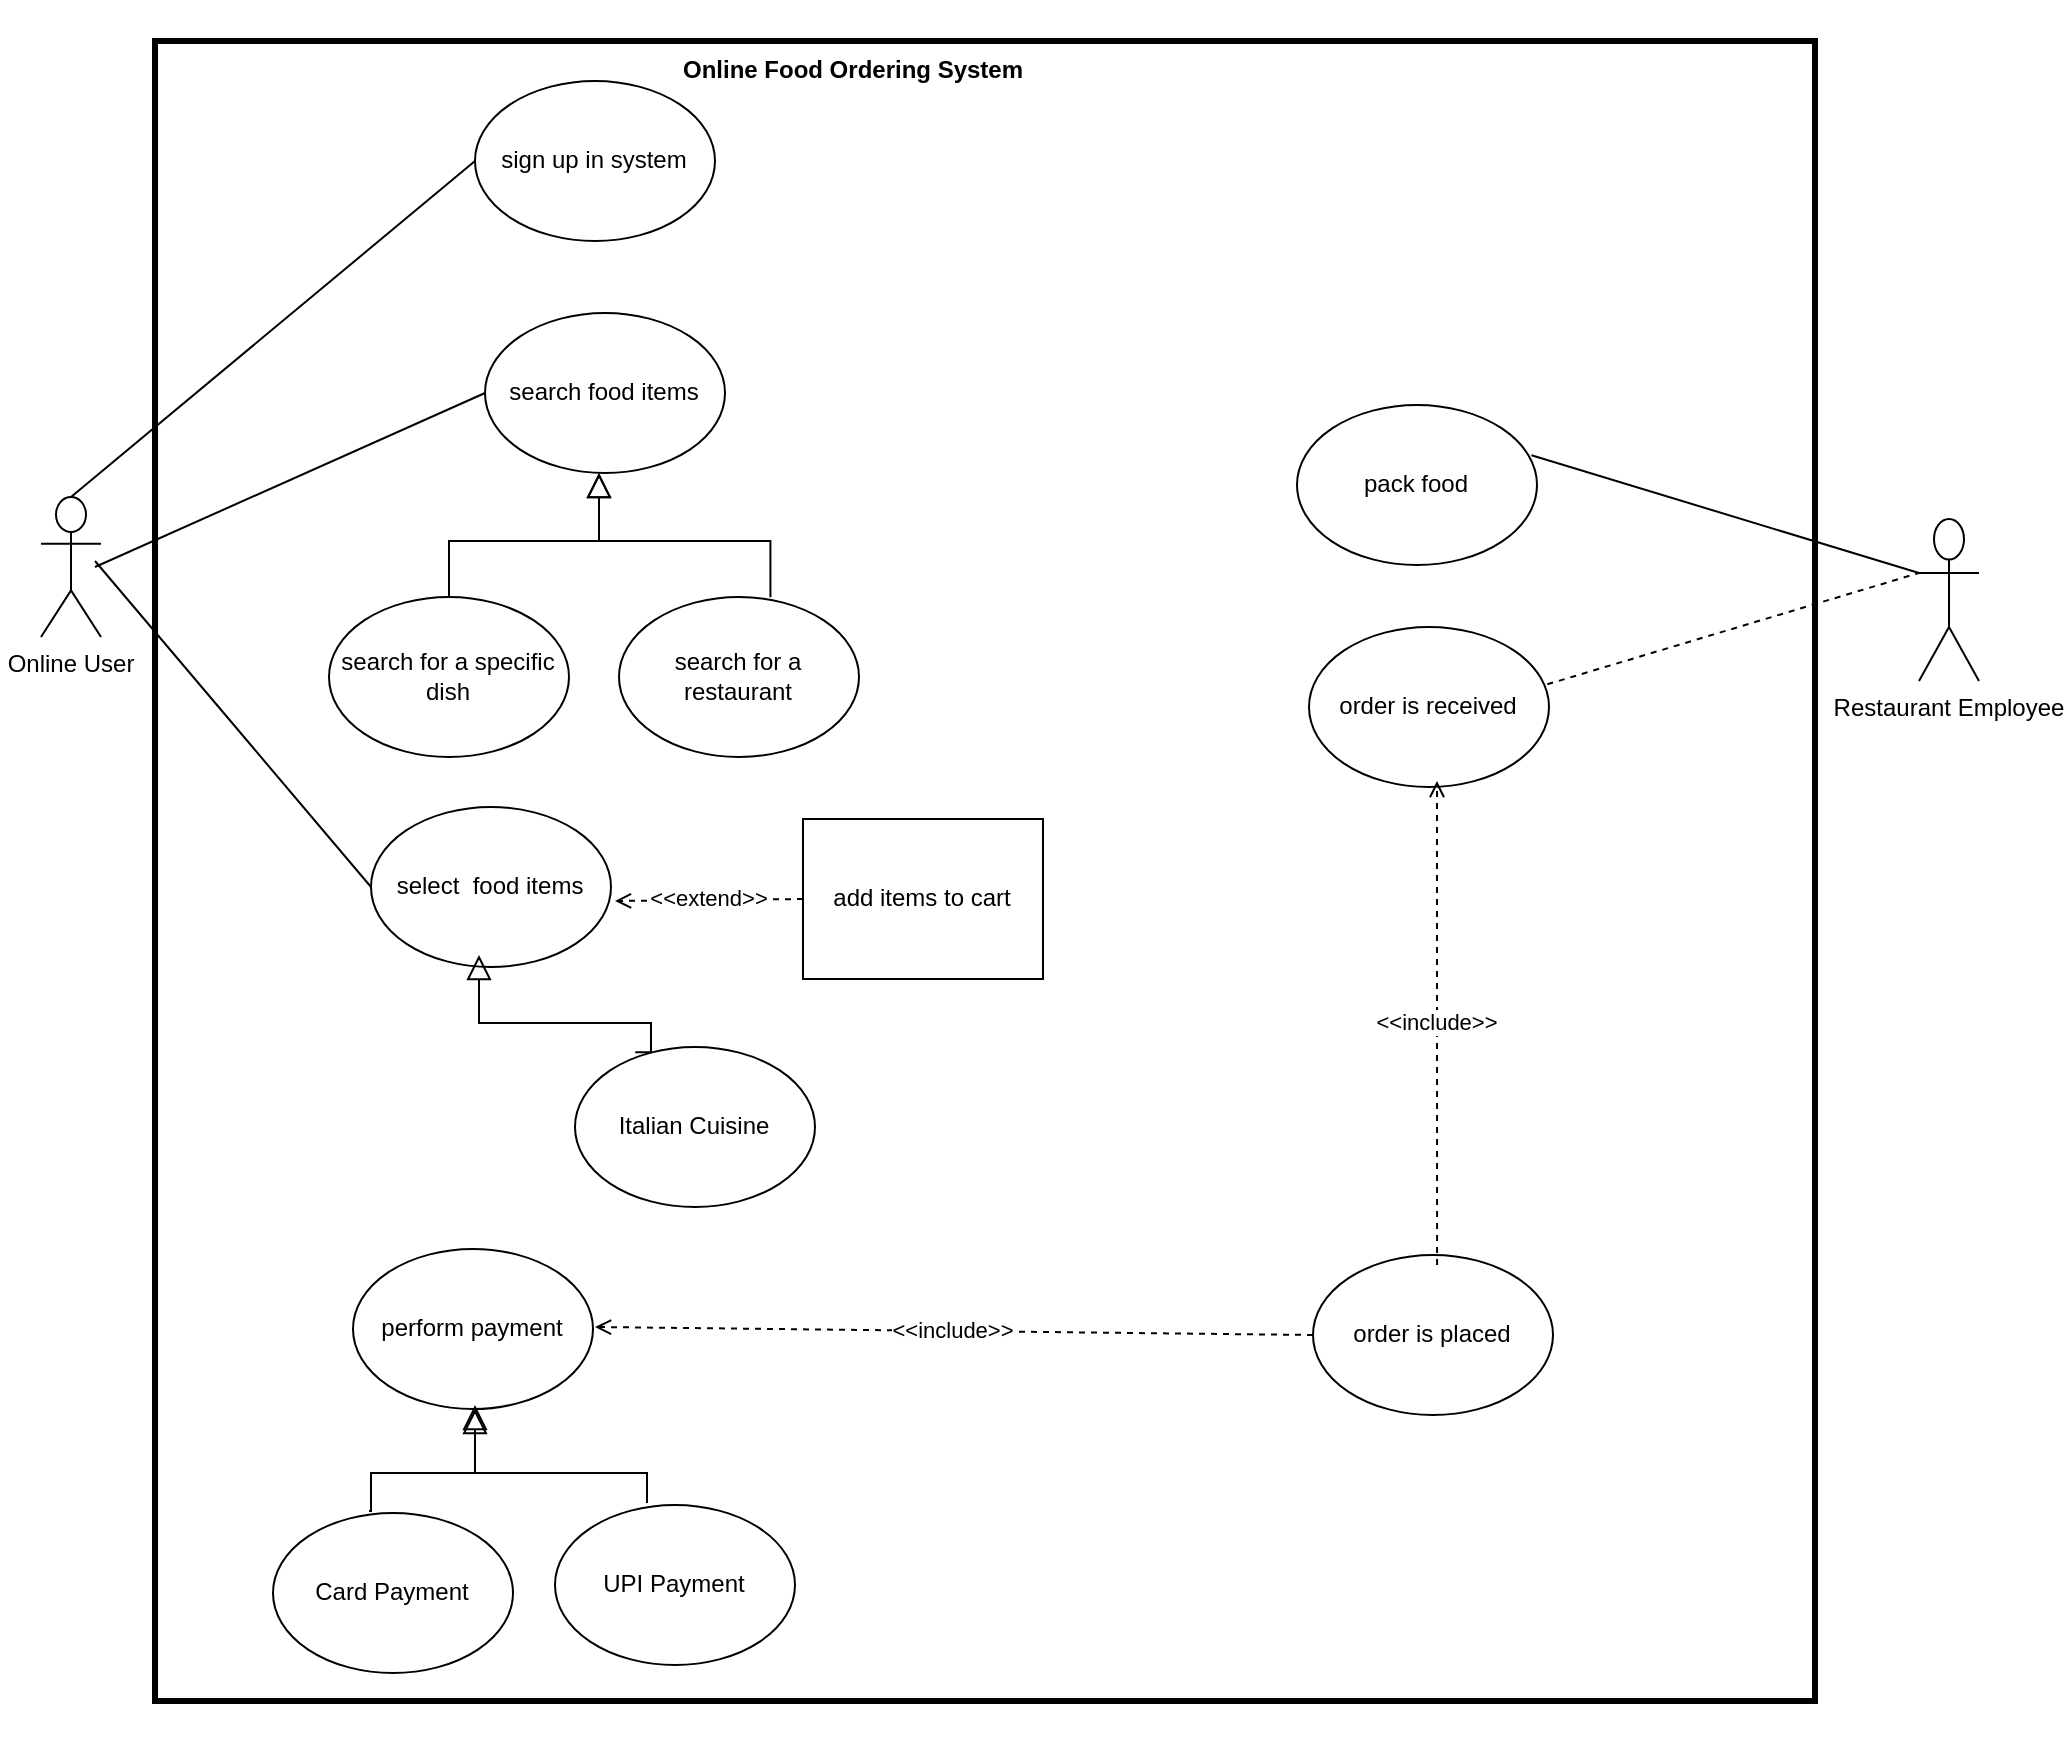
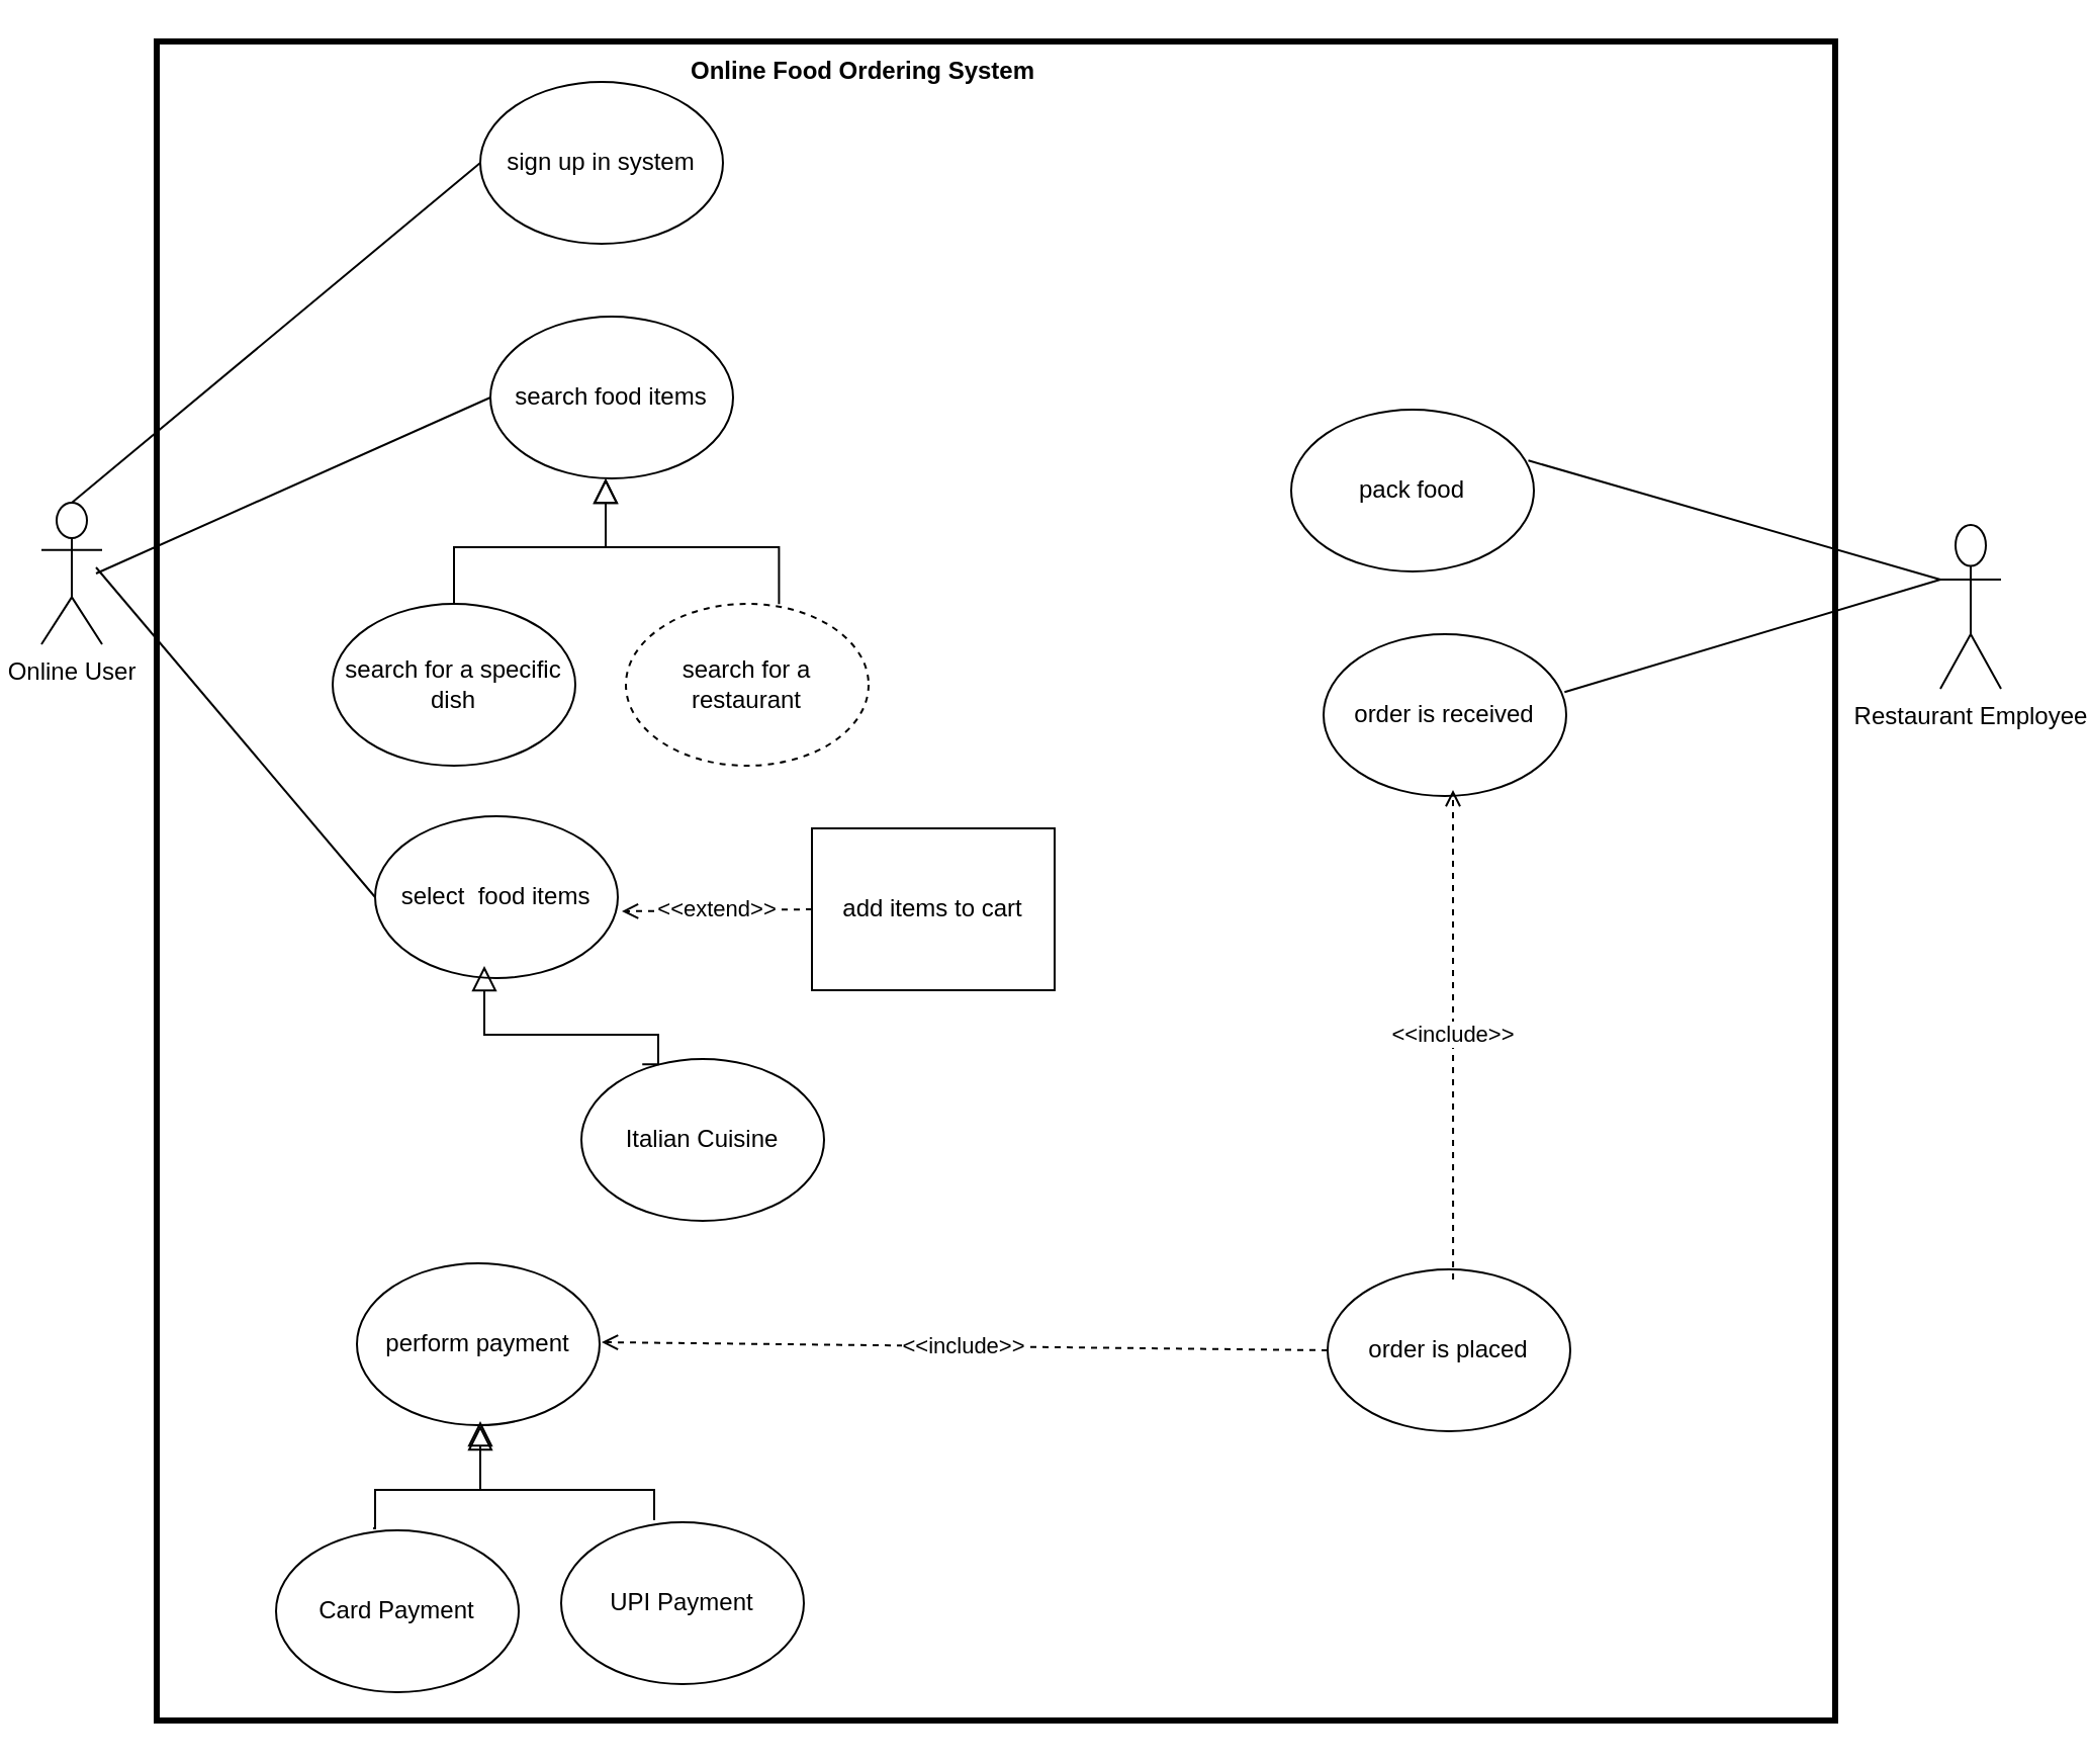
  <mxCell id="0" />
  <mxCell id="1" parent="0" />
  <mxCell id="2" value="Online User" style="shape=umlActor;verticalLabelPosition=bottom;verticalAlign=top;html=1;outlineConnect=0;" parent="1" vertex="1"><mxGeometry x="20" y="248" width="30" height="70" as="geometry" /></mxCell>
  <mxCell id="3" value="sign up in system" style="ellipse;whiteSpace=wrap;html=1;strokeWidth=1;" parent="1" vertex="1"><mxGeometry x="237" y="40" width="120" height="80" as="geometry" /></mxCell>
  <mxCell id="4" value="search food items" style="ellipse;whiteSpace=wrap;html=1;strokeWidth=1;" parent="1" vertex="1"><mxGeometry x="242" y="156" width="120" height="80" as="geometry" /></mxCell>
  <mxCell id="5" value="search for a specific dish" style="ellipse;whiteSpace=wrap;html=1;strokeWidth=1;" parent="1" vertex="1"><mxGeometry x="164" y="298" width="120" height="80" as="geometry" /></mxCell>
- <mxCell id="6" value="search for a restaurant" style="ellipse;whiteSpace=wrap;html=1;strokeWidth=1;" parent="1" vertex="1"><mxGeometry x="309" y="298" width="120" height="80" as="geometry" /></mxCell>
+ <mxCell id="6" value="search for a restaurant" style="ellipse;whiteSpace=wrap;html=1;strokeWidth=1;dashed=1;" parent="1" vertex="1"><mxGeometry x="309" y="298" width="120" height="80" as="geometry" /></mxCell>
  <mxCell id="7" value="select&amp;nbsp; food items" style="ellipse;whiteSpace=wrap;html=1;strokeWidth=1;" parent="1" vertex="1"><mxGeometry x="185" y="403" width="120" height="80" as="geometry" /></mxCell>
  <mxCell id="8" value="perform payment" style="ellipse;whiteSpace=wrap;html=1;strokeWidth=1;" parent="1" vertex="1"><mxGeometry x="176" y="624" width="120" height="80" as="geometry" /></mxCell>
  <mxCell id="9" value="add items to cart" style="whiteSpace=wrap;html=1;strokeWidth=1;rounded=0;" parent="1" vertex="1"><mxGeometry x="401" y="409" width="120" height="80" as="geometry" /></mxCell>
  <mxCell id="10" value="order is placed" style="ellipse;whiteSpace=wrap;html=1;strokeWidth=1;" parent="1" vertex="1"><mxGeometry x="656" y="627" width="120" height="80" as="geometry" /></mxCell>
  <mxCell id="11" value="Restaurant Employee" style="shape=umlActor;verticalLabelPosition=bottom;verticalAlign=top;html=1;outlineConnect=0;" parent="1" vertex="1"><mxGeometry x="959" y="259" width="30" height="81" as="geometry" /></mxCell>
- <mxCell id="12" value="pack food" style="ellipse;whiteSpace=wrap;html=1;strokeWidth=1;" parent="1" vertex="1"><mxGeometry x="648" y="202" width="120" height="80" as="geometry" /></mxCell>
+ <mxCell id="12" value="pack food" style="ellipse;whiteSpace=wrap;html=1;strokeWidth=1;" parent="1" vertex="1"><mxGeometry x="638" y="202" width="120" height="80" as="geometry" /></mxCell>
  <mxCell id="13" value="order is received" style="ellipse;whiteSpace=wrap;html=1;strokeWidth=1;" parent="1" vertex="1"><mxGeometry x="654" y="313" width="120" height="80" as="geometry" /></mxCell>
  <mxCell id="14" style="edgeStyle=none;rounded=0;orthogonalLoop=1;jettySize=auto;html=1;startSize=10;endArrow=none;endFill=0;endSize=10;exitX=0.5;exitY=0;exitDx=0;exitDy=0;exitPerimeter=0;entryX=0;entryY=0.5;entryDx=0;entryDy=0;" parent="1" source="2" target="3" edge="1"><mxGeometry relative="1" as="geometry"><mxPoint x="57" y="187" as="sourcePoint" /><mxPoint x="250" y="143" as="targetPoint" /></mxGeometry></mxCell>
  <mxCell id="15" style="edgeStyle=none;rounded=0;orthogonalLoop=1;jettySize=auto;html=1;startSize=10;endArrow=none;endFill=0;endSize=10;entryX=0;entryY=0.5;entryDx=0;entryDy=0;" parent="1" target="4" edge="1"><mxGeometry relative="1" as="geometry"><mxPoint x="47" y="283" as="sourcePoint" /><mxPoint x="247" y="90" as="targetPoint" /></mxGeometry></mxCell>
  <mxCell id="16" style="edgeStyle=orthogonalEdgeStyle;rounded=0;orthogonalLoop=1;jettySize=auto;html=1;endArrow=block;endFill=0;endSize=10;startSize=10;exitX=0.631;exitY=0.001;exitDx=0;exitDy=0;exitPerimeter=0;" parent="1" source="6" edge="1"><mxGeometry relative="1" as="geometry"><mxPoint x="299" y="236" as="targetPoint" /><mxPoint x="384" y="290" as="sourcePoint" /><Array as="points"><mxPoint x="385" y="270" /><mxPoint x="299" y="270" /></Array></mxGeometry></mxCell>
  <mxCell id="17" style="edgeStyle=orthogonalEdgeStyle;rounded=0;orthogonalLoop=1;jettySize=auto;html=1;endArrow=block;endFill=0;endSize=10;startSize=10;exitX=0.5;exitY=0;exitDx=0;exitDy=0;" parent="1" source="5" edge="1"><mxGeometry relative="1" as="geometry"><mxPoint x="229" y="276" as="sourcePoint" /><mxPoint x="299" y="236" as="targetPoint" /><Array as="points"><mxPoint x="224" y="270" /><mxPoint x="299" y="270" /></Array></mxGeometry></mxCell>
  <mxCell id="18" style="edgeStyle=none;rounded=0;orthogonalLoop=1;jettySize=auto;html=1;startSize=10;endArrow=none;endFill=0;endSize=10;entryX=0;entryY=0.5;entryDx=0;entryDy=0;" parent="1" target="7" edge="1"><mxGeometry relative="1" as="geometry"><mxPoint x="47" y="280" as="sourcePoint" /><mxPoint x="177" y="430" as="targetPoint" /></mxGeometry></mxCell>
  <mxCell id="19" value="&lt;div&gt;&amp;lt;&amp;lt;extend&amp;gt;&amp;gt;&lt;/div&gt;" style="endArrow=open;dashed=1;html=1;endFill=0;rounded=0;exitX=0;exitY=0.5;exitDx=0;exitDy=0;" parent="1" source="9" edge="1"><mxGeometry width="50" height="50" relative="1" as="geometry"><mxPoint x="347" y="300" as="sourcePoint" /><mxPoint x="307" y="450" as="targetPoint" /></mxGeometry></mxCell>
  <mxCell id="20" value="&amp;lt;&amp;lt;include&amp;gt;&amp;gt;" style="endArrow=open;dashed=1;html=1;endFill=0;rounded=0;exitX=0;exitY=0.5;exitDx=0;exitDy=0;" parent="1" edge="1" source="10"><mxGeometry width="50" height="50" relative="1" as="geometry"><mxPoint x="537" y="663" as="sourcePoint" /><mxPoint x="297" y="663" as="targetPoint" /></mxGeometry></mxCell>
  <mxCell id="21" style="edgeStyle=none;rounded=0;orthogonalLoop=1;jettySize=auto;html=1;startSize=10;endArrow=none;endFill=0;endSize=10;entryX=0;entryY=0.333;entryDx=0;entryDy=0;exitX=0.977;exitY=0.314;exitDx=0;exitDy=0;exitPerimeter=0;entryPerimeter=0;" parent="1" source="12" target="11" edge="1"><mxGeometry relative="1" as="geometry"><mxPoint x="617" y="298" as="sourcePoint" /><mxPoint x="810" y="217" as="targetPoint" /></mxGeometry></mxCell>
- <mxCell id="22" style="edgeStyle=none;rounded=0;orthogonalLoop=1;jettySize=auto;html=1;startSize=10;endArrow=none;endFill=0;endSize=10;entryX=0;entryY=0.333;entryDx=0;entryDy=0;exitX=0.993;exitY=0.358;exitDx=0;exitDy=0;exitPerimeter=0;entryPerimeter=0;dashed=1;" parent="1" source="13" target="11" edge="1"><mxGeometry relative="1" as="geometry"><mxPoint x="670" y="236" as="sourcePoint" /><mxPoint x="749" y="296" as="targetPoint" /></mxGeometry></mxCell>
+ <mxCell id="22" style="edgeStyle=none;rounded=0;orthogonalLoop=1;jettySize=auto;html=1;startSize=10;endArrow=none;endFill=0;endSize=10;entryX=0;entryY=0.333;entryDx=0;entryDy=0;exitX=0.993;exitY=0.358;exitDx=0;exitDy=0;exitPerimeter=0;entryPerimeter=0;" parent="1" source="13" target="11" edge="1"><mxGeometry relative="1" as="geometry"><mxPoint x="670" y="236" as="sourcePoint" /><mxPoint x="749" y="296" as="targetPoint" /></mxGeometry></mxCell>
  <mxCell id="23" value="&amp;lt;&amp;lt;include&amp;gt;&amp;gt;" style="endArrow=open;dashed=1;html=1;endFill=0;rounded=0;exitX=0.567;exitY=0.063;exitDx=0;exitDy=0;exitPerimeter=0;" parent="1" edge="1"><mxGeometry width="50" height="50" relative="1" as="geometry"><mxPoint x="718.04" y="632.04" as="sourcePoint" /><mxPoint x="718" y="390" as="targetPoint" /></mxGeometry></mxCell>
  <mxCell id="24" value="&lt;b&gt;Online Food Ordering System&lt;/b&gt;" style="text;html=1;align=center;verticalAlign=middle;resizable=0;points=[];autosize=1;strokeColor=none;fillColor=none;" parent="1" vertex="1"><mxGeometry x="331" y="20" width="190" height="30" as="geometry" /></mxCell>
  <mxCell id="25" value="Italian Cuisine" style="ellipse;whiteSpace=wrap;html=1;strokeWidth=1;" vertex="1" parent="1"><mxGeometry x="287" y="523" width="120" height="80" as="geometry" /></mxCell>
  <mxCell id="26" value="Card Payment" style="ellipse;whiteSpace=wrap;html=1;strokeWidth=1;" vertex="1" parent="1"><mxGeometry x="136" y="756" width="120" height="80" as="geometry" /></mxCell>
  <mxCell id="27" value="UPI Payment" style="ellipse;whiteSpace=wrap;html=1;strokeWidth=1;" vertex="1" parent="1"><mxGeometry x="277" y="752" width="120" height="80" as="geometry" /></mxCell>
  <mxCell id="28" style="edgeStyle=orthogonalEdgeStyle;rounded=0;orthogonalLoop=1;jettySize=auto;html=1;endArrow=block;endFill=0;endSize=10;startSize=10;exitX=0.251;exitY=0.033;exitDx=0;exitDy=0;exitPerimeter=0;" edge="1" parent="1" source="25"><mxGeometry relative="1" as="geometry"><mxPoint x="239" y="477" as="targetPoint" /><mxPoint x="325" y="520" as="sourcePoint" /><Array as="points"><mxPoint x="325" y="511" /><mxPoint x="239" y="511" /></Array></mxGeometry></mxCell>
  <mxCell id="29" style="edgeStyle=orthogonalEdgeStyle;rounded=0;orthogonalLoop=1;jettySize=auto;html=1;endArrow=block;endFill=0;endSize=10;startSize=10;entryX=0.449;entryY=0.938;entryDx=0;entryDy=0;entryPerimeter=0;exitX=0.5;exitY=0;exitDx=0;exitDy=0;" edge="1" parent="1"><mxGeometry relative="1" as="geometry"><mxPoint x="184" y="755" as="sourcePoint" /><mxPoint x="237" y="704" as="targetPoint" /><Array as="points"><mxPoint x="185" y="755" /><mxPoint x="185" y="736" /><mxPoint x="237" y="736" /></Array></mxGeometry></mxCell>
  <mxCell id="30" style="edgeStyle=orthogonalEdgeStyle;rounded=0;orthogonalLoop=1;jettySize=auto;html=1;endArrow=block;endFill=0;endSize=10;startSize=10;" edge="1" parent="1"><mxGeometry relative="1" as="geometry"><mxPoint x="237" y="702" as="targetPoint" /><mxPoint x="323" y="740" as="sourcePoint" /><Array as="points"><mxPoint x="323" y="751" /><mxPoint x="323" y="736" /><mxPoint x="237" y="736" /></Array></mxGeometry></mxCell>
  <mxCell id="31" value="" style="whiteSpace=wrap;html=1;aspect=fixed;fillColor=none;strokeWidth=3;" vertex="1" parent="1"><mxGeometry x="77" y="20" width="830" height="830" as="geometry" /></mxCell>
